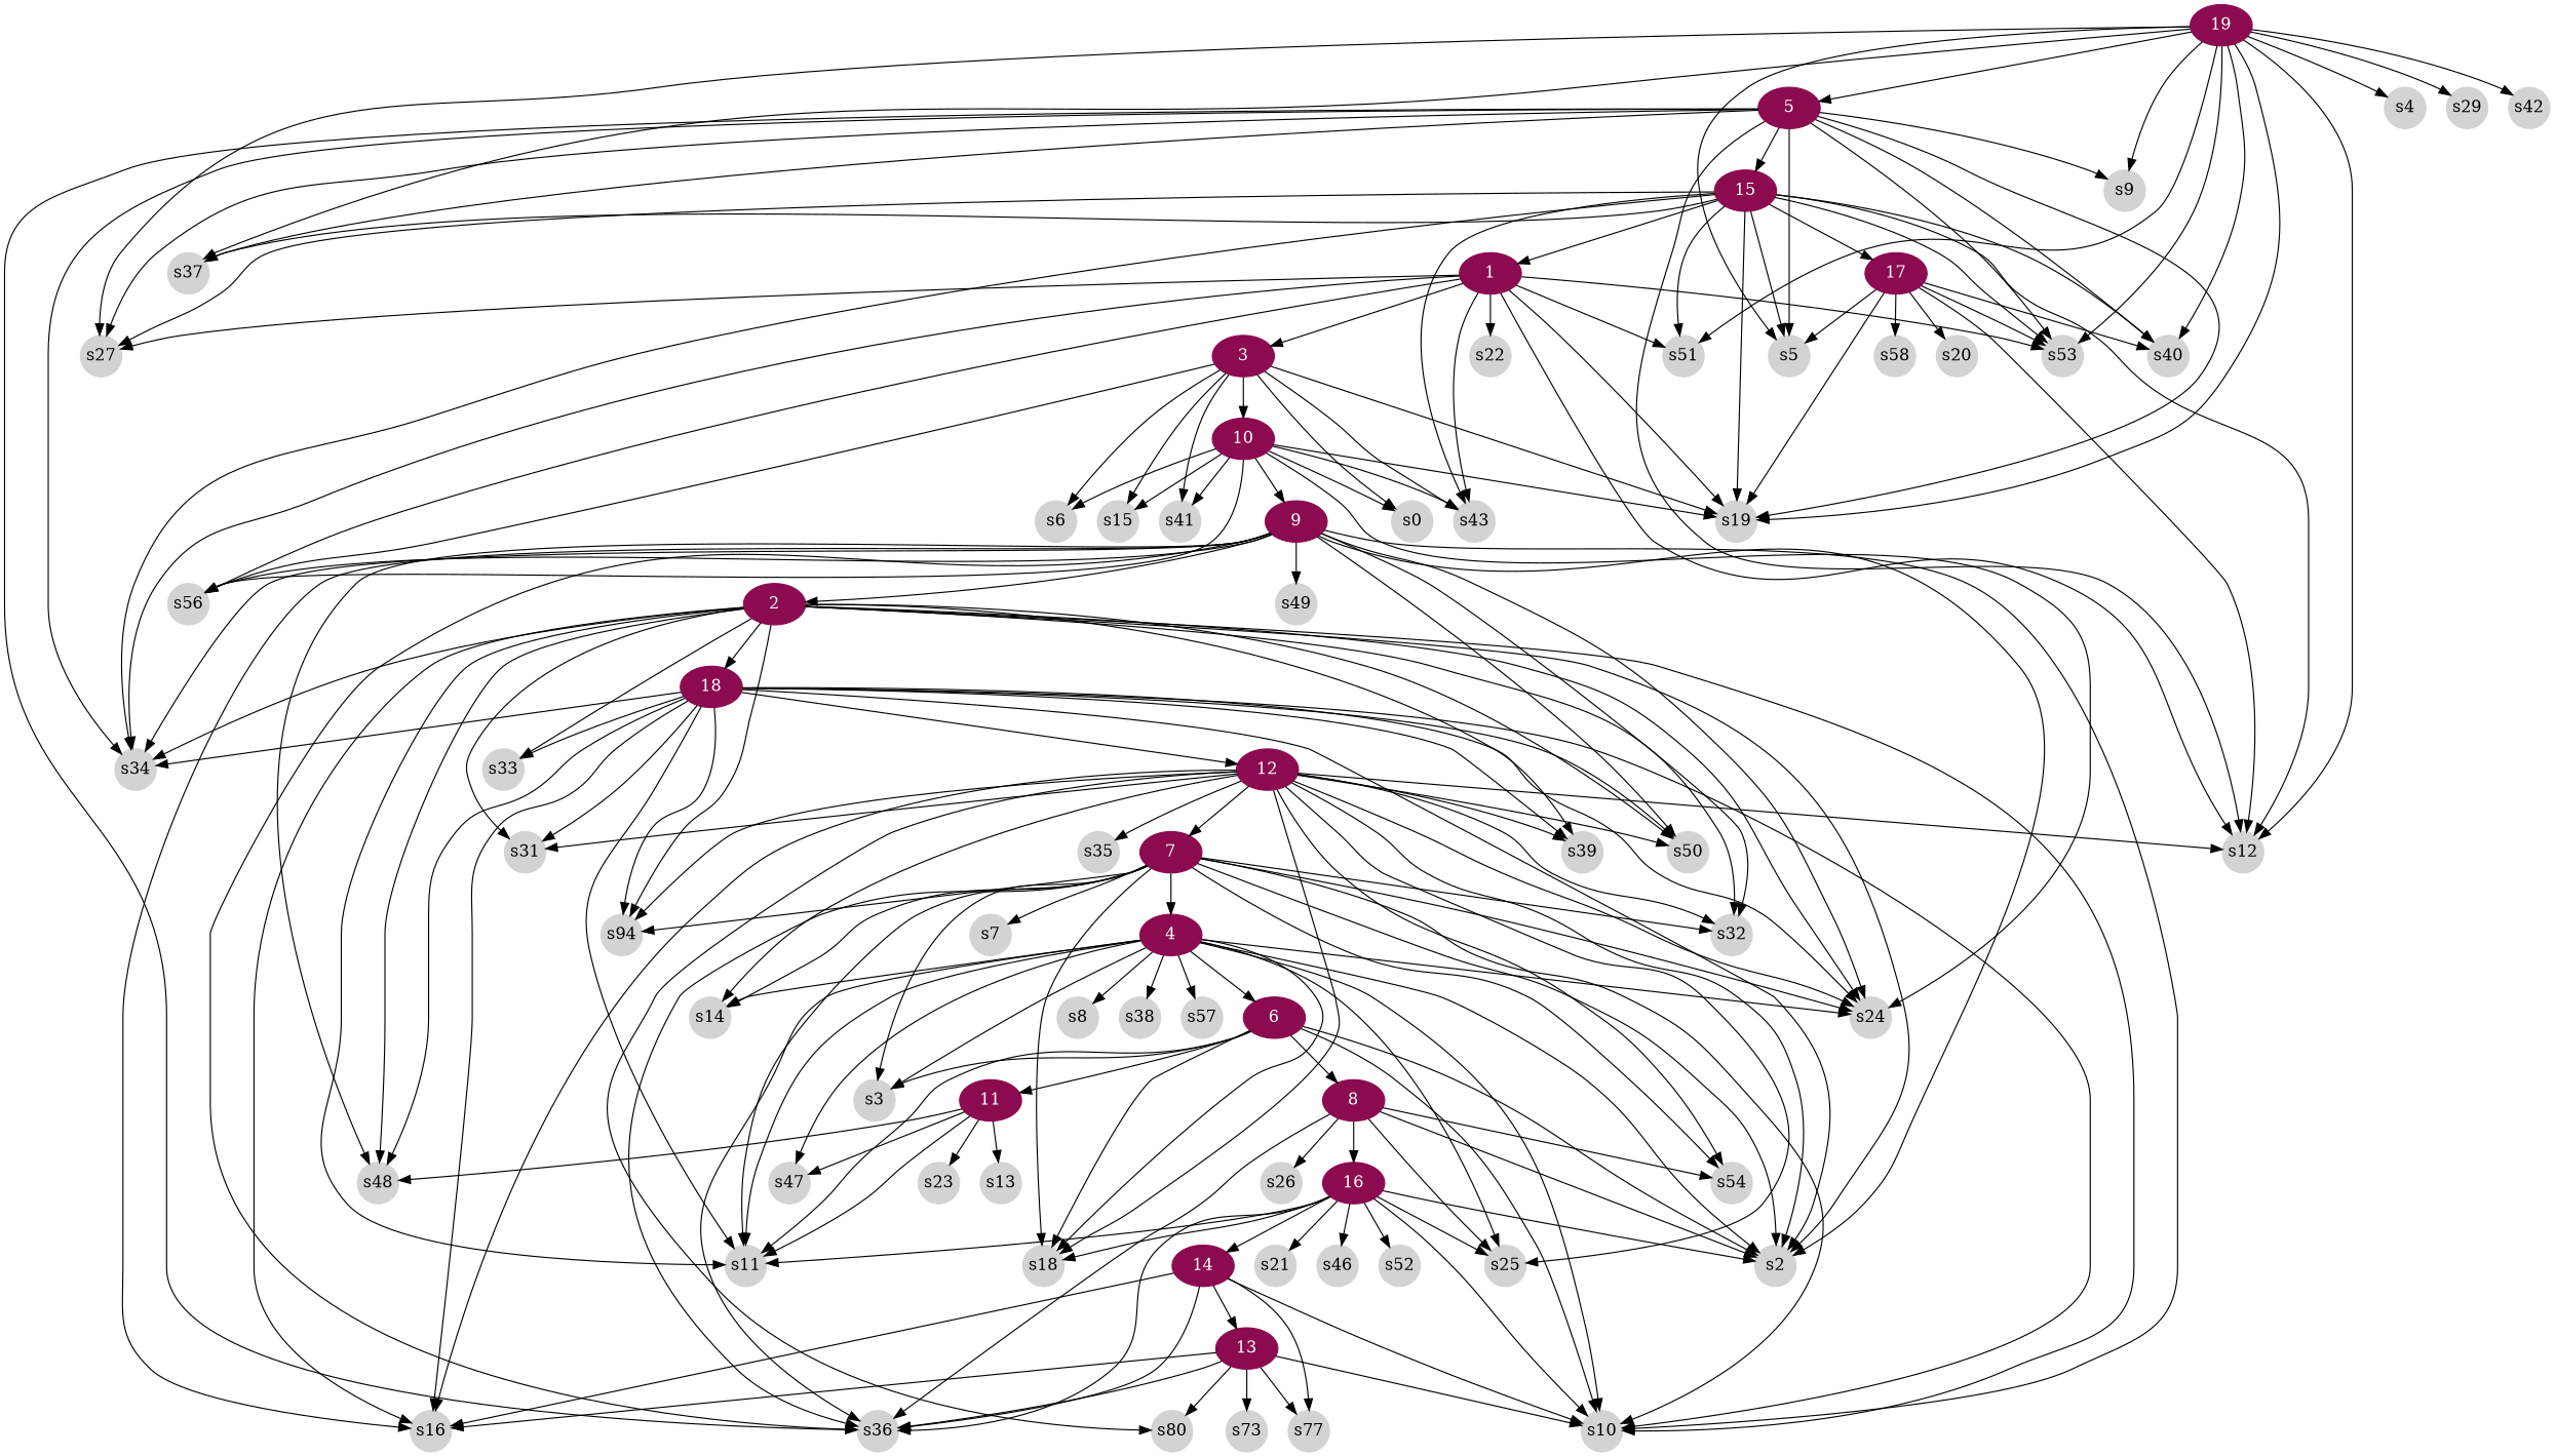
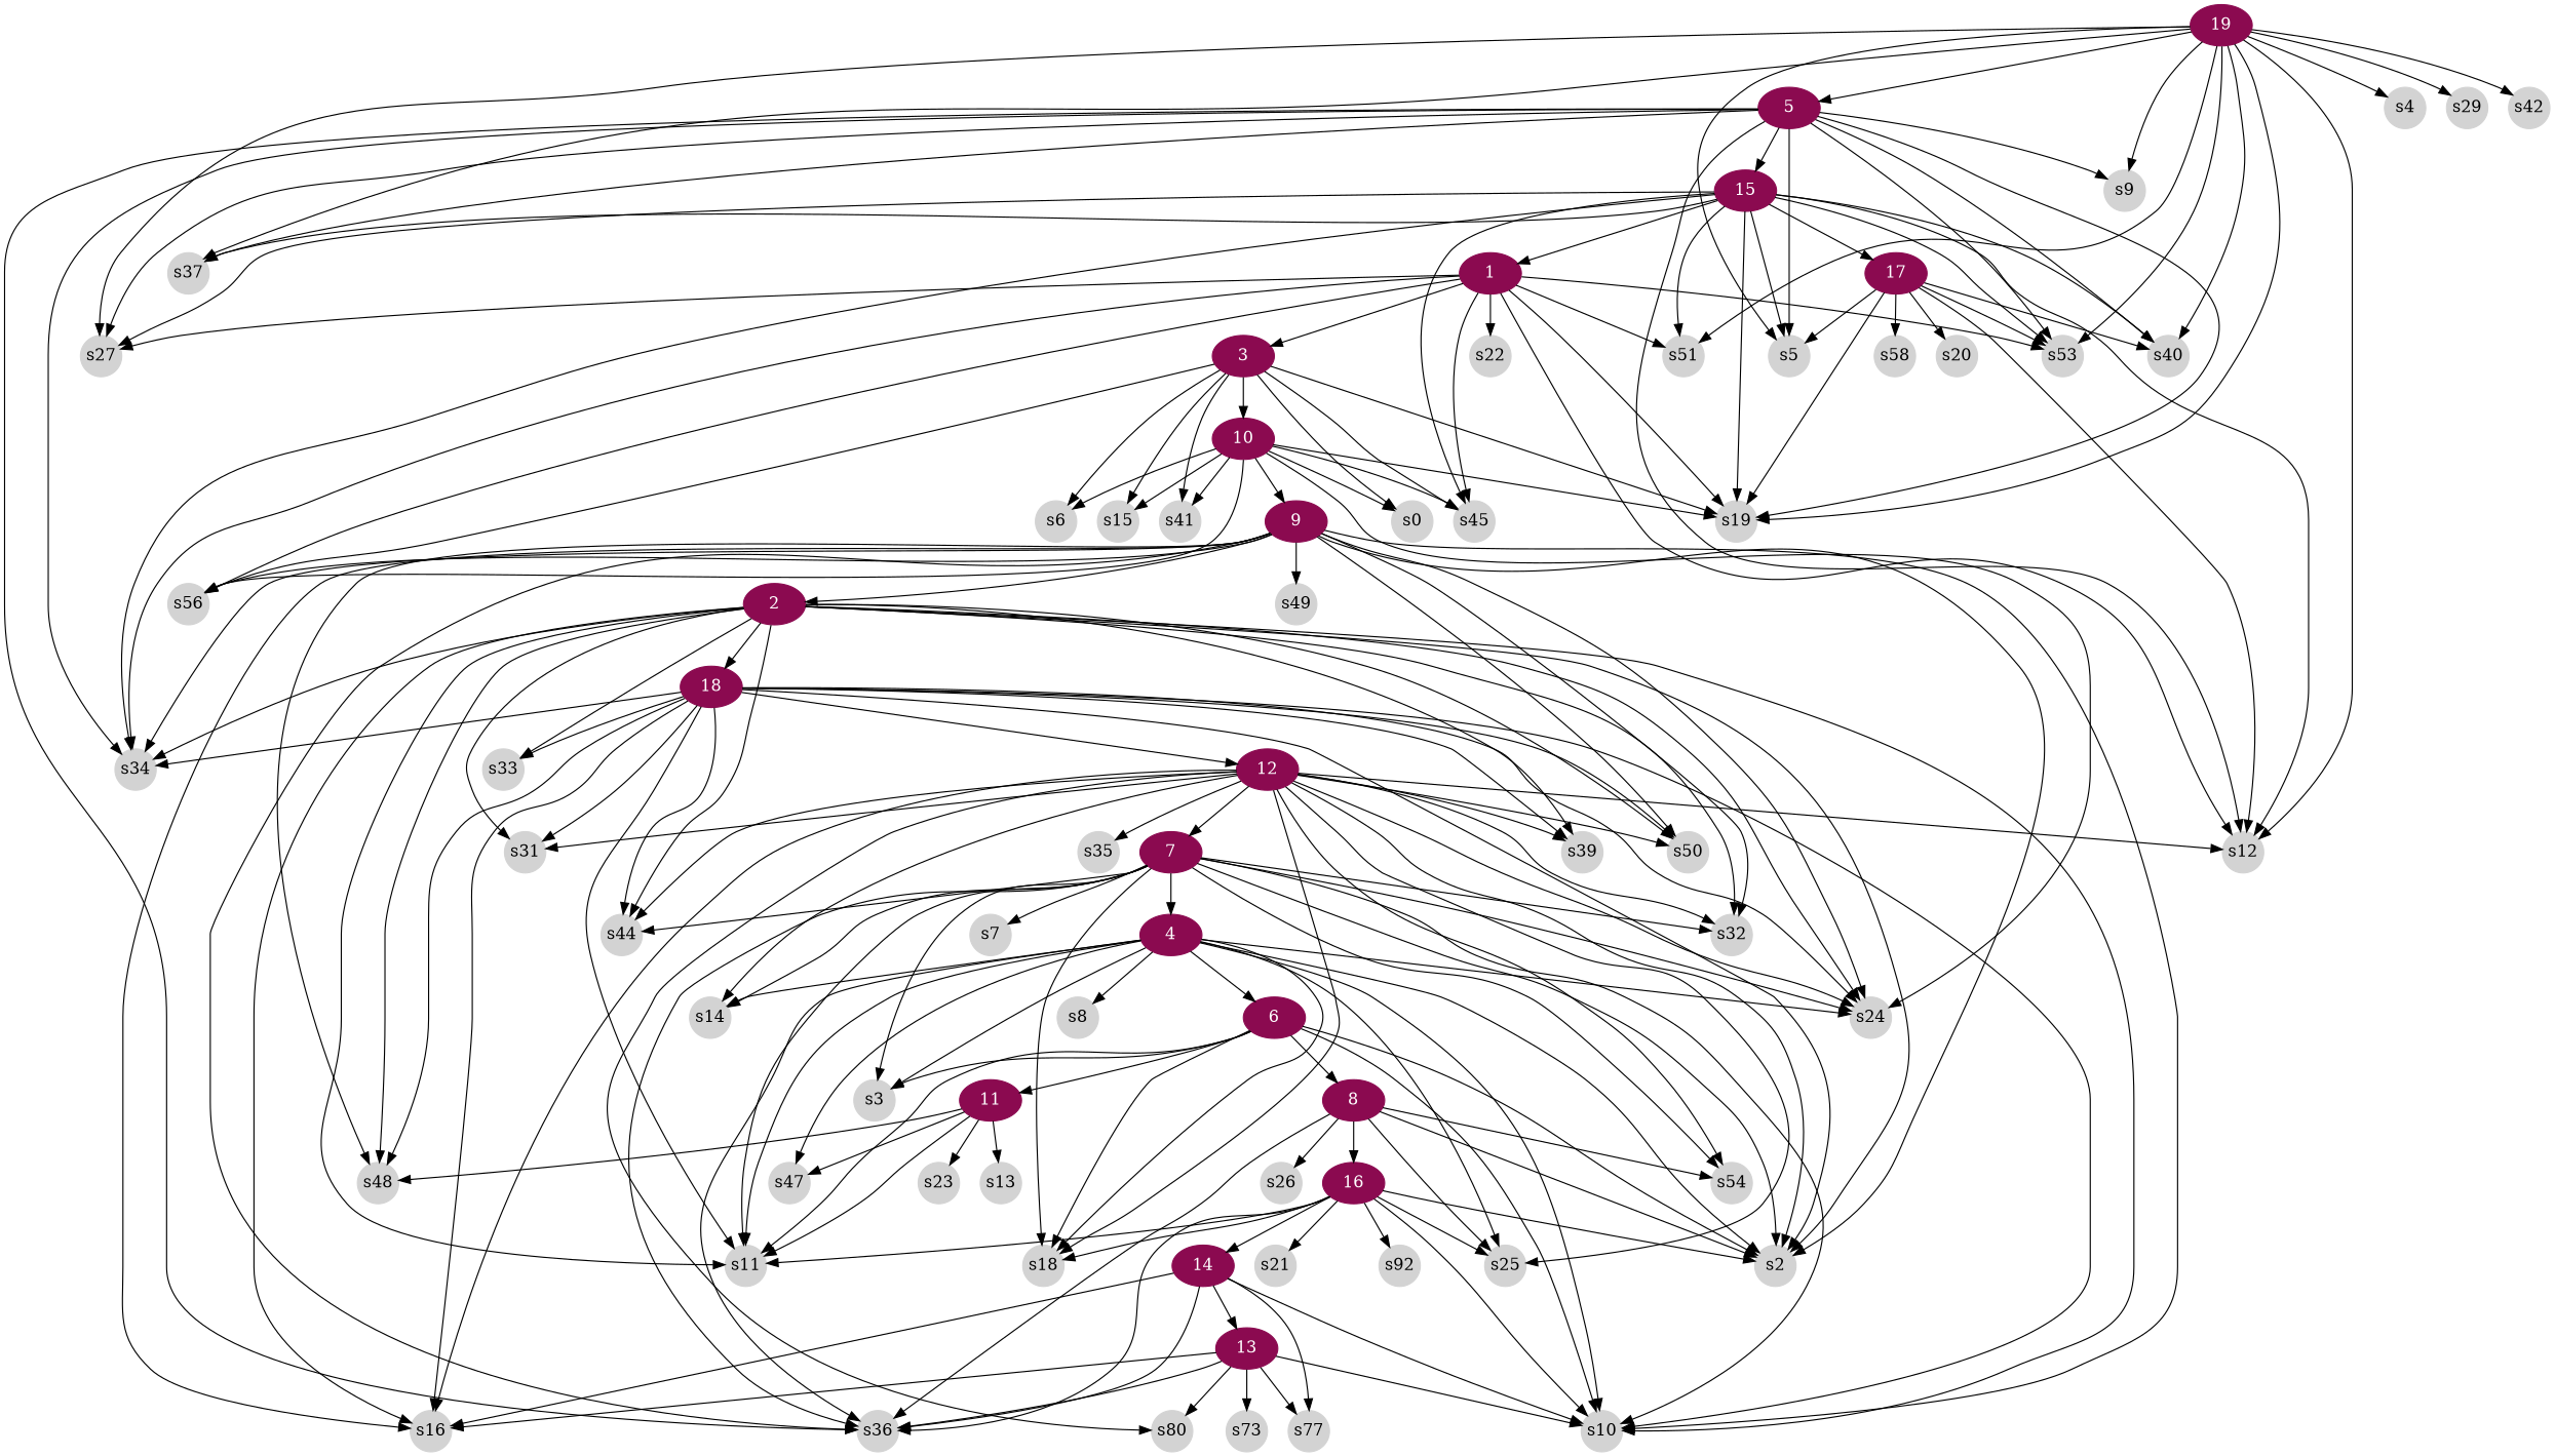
  digraph {
    node [color=lightgrey fontcolor=black style=filled fixedsize=true shape=circle]
    15 [color=deeppink4 fontcolor=white fixedsize="" shape=""]
    1 [color=deeppink4 fontcolor=white fixedsize="" shape=""]
    17 [color=deeppink4 fontcolor=white fixedsize="" shape=""]
    s12
    s19
    s27
    s34
-   s45 [label=s43]
+   s45
    s51
    s53
    s5
    s37
    s40
    3 [color=deeppink4 fontcolor=white fixedsize="" shape=""]
    s22
    s56
    s20
    n18 [label=s58]
    10 [color=deeppink4 fontcolor=white fixedsize="" shape=""]
    s0
    s6
    s15
    s41
    9 [color=deeppink4 fontcolor=white fixedsize="" shape=""]
    2 [color=deeppink4 fontcolor=white fixedsize="" shape=""]
    s2
    s10
    s16
    s24
    s32
    s48
    s50
    s36
    s49
    18 [color=deeppink4 fontcolor=white fixedsize="" shape=""]
    s11
    s31
    s33
    s39
-   s44 [label=s94]
+   s44
    12 [color=deeppink4 fontcolor=white fixedsize="" shape=""]
    7 [color=deeppink4 fontcolor=white fixedsize="" shape=""]
    4 [color=deeppink4 fontcolor=white fixedsize="" shape=""]
    s3
    s14
    s18
    s7
    s54
    6 [color=deeppink4 fontcolor=white fixedsize="" shape=""]
    s8
    s25
-   s38
    s47
-   s57
    8 [color=deeppink4 fontcolor=white fixedsize="" shape=""]
    11 [color=deeppink4 fontcolor=white fixedsize="" shape=""]
    19 [color=deeppink4 fontcolor=white fixedsize="" shape=""]
    5 [color=deeppink4 fontcolor=white fixedsize="" shape=""]
    s9
    s4
    s29
    s42
    16 [color=deeppink4 fontcolor=white fixedsize="" shape=""]
    s26
    s13
    s23
    n67 [label=s80]
    s35
    14 [color=deeppink4 fontcolor=white fixedsize="" shape=""]
    s21
-   s46
-   s52
+   s52 [label=s92]
    13 [color=deeppink4 fontcolor=white fixedsize="" shape=""]
    n74 [label=s77]
    n75 [label=s73]
    15 -> 1
    15 -> 17
    15 -> s12
    15 -> s19
    15 -> s27
    15 -> s34
    15 -> s45
    15 -> s51
    15 -> s53
    15 -> s5
    15 -> s37
    15 -> s40
    1 -> s12
    1 -> s19
    1 -> s27
    1 -> s34
    1 -> s45
    1 -> s51
    1 -> s53
    1 -> 3
    1 -> s22
    1 -> s56
    17 -> s12
    17 -> s19
    17 -> s53
    17 -> s5
    17 -> s40
    17 -> s20
    17 -> n18
    3 -> s19
    3 -> s45
    3 -> s56
    3 -> 10
    3 -> s0
    3 -> s6
    3 -> s15
    3 -> s41
    10 -> s19
    10 -> s45
    10 -> s56
    10 -> s0
    10 -> s6
    10 -> s15
    10 -> s41
    10 -> 9
    10 -> s24
    9 -> s34
    9 -> s56
    9 -> 2
    9 -> s2
    9 -> s10
    9 -> s16
    9 -> s24
    9 -> s32
    9 -> s48
    9 -> s50
    9 -> s36
    9 -> s49
    2 -> s34
    2 -> s2
    2 -> s10
    2 -> s16
    2 -> s24
    2 -> s32
    2 -> s48
    2 -> s50
    2 -> 18
    2 -> s11
    2 -> s31
    2 -> s33
    2 -> s39
    2 -> s44
    18 -> s34
    18 -> s2
    18 -> s10
    18 -> s16
    18 -> s24
    18 -> s48
    18 -> s50
    18 -> s11
    18 -> s31
    18 -> s33
    18 -> s39
    18 -> s44
    18 -> 12
    12 -> s12
    12 -> s2
    12 -> s16
    12 -> s24
    12 -> s32
    12 -> s50
    12 -> s31
    12 -> s39
    12 -> s44
    12 -> 7
    12 -> s14
    12 -> s18
    12 -> s54
    12 -> s25
    12 -> n67
    12 -> s35
    7 -> s2
    7 -> s10
    7 -> s24
    7 -> s32
    7 -> s36
    7 -> s11
    7 -> s44
    7 -> 4
    7 -> s3
    7 -> s14
    7 -> s18
    7 -> s7
    7 -> s54
    4 -> s2
    4 -> s10
    4 -> s24
    4 -> s36
    4 -> s11
    4 -> s3
    4 -> s14
    4 -> s18
    4 -> 6
    4 -> s8
    4 -> s25
-   4 -> s38
    4 -> s47
-   4 -> s57
    6 -> s2
    6 -> s10
    6 -> s11
    6 -> s3
    6 -> s18
    6 -> 8
    6 -> 11
    8 -> s2
    8 -> s36
    8 -> s54
    8 -> s25
    8 -> 16
    8 -> s26
    11 -> s48
    11 -> s11
    11 -> s47
    11 -> s13
    11 -> s23
    19 -> s12
    19 -> s19
    19 -> s27
    19 -> s51
    19 -> s53
    19 -> s5
    19 -> s37
    19 -> s40
    19 -> 5
    19 -> s9
    19 -> s4
    19 -> s29
    19 -> s42
    5 -> 15
    5 -> s12
    5 -> s19
    5 -> s27
    5 -> s34
    5 -> s53
    5 -> s5
    5 -> s37
    5 -> s40
    5 -> s36
    5 -> s9
    16 -> s2
    16 -> s10
    16 -> s36
    16 -> s11
    16 -> s18
    16 -> s25
    16 -> 14
    16 -> s21
-   16 -> s46
    16 -> s52
    14 -> s10
    14 -> s16
    14 -> s36
    14 -> 13
    14 -> n74
    13 -> s10
    13 -> s16
    13 -> s36
    13 -> n67
    13 -> n74
    13 -> n75
  }
